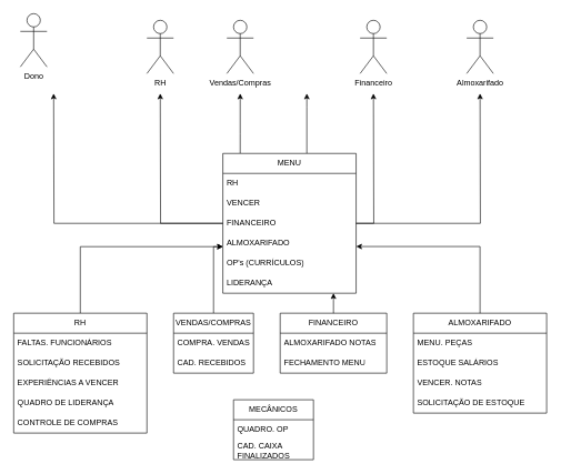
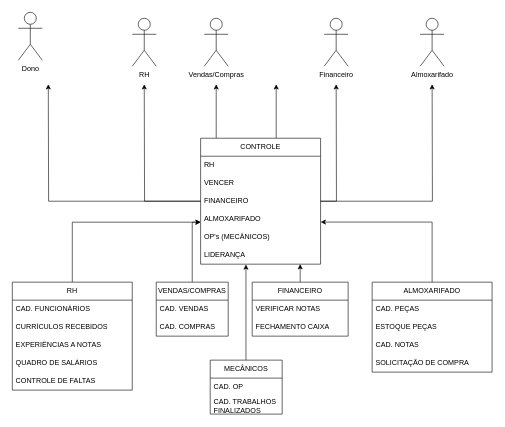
  <mxCell id="0" />
  <mxCell id="1" parent="0" />
  <mxCell id="2" value="Dono" style="shape=umlActor;verticalLabelPosition=bottom;verticalAlign=top;html=1;outlineConnect=0;" vertex="1" parent="1"><mxGeometry x="30" y="20" width="40" height="80" as="geometry" /></mxCell>
  <mxCell id="3" value="RH" style="shape=umlActor;verticalLabelPosition=bottom;verticalAlign=top;html=1;outlineConnect=0;" vertex="1" parent="1"><mxGeometry x="220" width="40" height="80" as="geometry" y="30" /></mxCell>
  <mxCell id="4" value="Vendas/Compras" style="shape=umlActor;verticalLabelPosition=bottom;verticalAlign=top;html=1;outlineConnect=0;" vertex="1" parent="1"><mxGeometry x="340" width="40" height="80" as="geometry" y="30" /></mxCell>
  <mxCell id="5" value="Almoxarifado" style="shape=umlActor;verticalLabelPosition=bottom;verticalAlign=top;html=1;outlineConnect=0;" vertex="1" parent="1"><mxGeometry x="700" width="40" height="80" as="geometry" y="30" /></mxCell>
  <mxCell id="6" style="edgeStyle=orthogonalEdgeStyle;rounded=0;orthogonalLoop=1;jettySize=auto;html=1;" edge="1" parent="1" source="12"><mxGeometry relative="1" as="geometry"><mxPoint x="80" y="140" as="targetPoint" /></mxGeometry></mxCell>
  <mxCell id="7" style="edgeStyle=orthogonalEdgeStyle;rounded=0;orthogonalLoop=1;jettySize=auto;html=1;" edge="1" parent="1" source="12"><mxGeometry relative="1" as="geometry"><mxPoint x="240" y="140" as="targetPoint" /></mxGeometry></mxCell>
  <mxCell id="8" style="edgeStyle=orthogonalEdgeStyle;rounded=0;orthogonalLoop=1;jettySize=auto;html=1;" edge="1" parent="1" source="12"><mxGeometry relative="1" as="geometry"><mxPoint x="360" y="140" as="targetPoint" /><Array as="points"><mxPoint x="360" y="200" /><mxPoint x="360" y="200" /></Array></mxGeometry></mxCell>
  <mxCell id="9" style="edgeStyle=orthogonalEdgeStyle;rounded=0;orthogonalLoop=1;jettySize=auto;html=1;" edge="1" parent="1" source="12"><mxGeometry relative="1" as="geometry"><mxPoint x="560" y="140" as="targetPoint" /></mxGeometry></mxCell>
  <mxCell id="10" style="edgeStyle=orthogonalEdgeStyle;rounded=0;orthogonalLoop=1;jettySize=auto;html=1;" edge="1" parent="1" source="12"><mxGeometry relative="1" as="geometry"><mxPoint x="720" y="140" as="targetPoint" /></mxGeometry></mxCell>
  <mxCell id="11" style="edgeStyle=orthogonalEdgeStyle;rounded=0;orthogonalLoop=1;jettySize=auto;html=1;" edge="1" parent="1" source="12"><mxGeometry relative="1" as="geometry"><mxPoint x="460" y="140" as="targetPoint" /><Array as="points"><mxPoint x="460" y="160" /><mxPoint x="460" y="160" /></Array></mxGeometry></mxCell>
- <mxCell id="12" value="MENU" style="swimlane;fontStyle=0;childLayout=stackLayout;horizontal=1;startSize=30;horizontalStack=0;resizeParent=1;resizeParentMax=0;resizeLast=0;collapsible=1;marginBottom=0;whiteSpace=wrap;html=1;" vertex="1" parent="1"><mxGeometry x="334" y="230" width="200" height="210" as="geometry" /></mxCell>
+ <mxCell id="12" value="CONTROLE" style="swimlane;fontStyle=0;childLayout=stackLayout;horizontal=1;startSize=30;horizontalStack=0;resizeParent=1;resizeParentMax=0;resizeLast=0;collapsible=1;marginBottom=0;whiteSpace=wrap;html=1;" vertex="1" parent="1"><mxGeometry x="334" y="230" width="200" height="210" as="geometry" /></mxCell>
  <mxCell id="13" value="RH" style="text;strokeColor=none;fillColor=none;align=left;verticalAlign=middle;spacingLeft=4;spacingRight=4;overflow=hidden;points=[[0,0.5],[1,0.5]];portConstraint=eastwest;rotatable=0;whiteSpace=wrap;html=1;" vertex="1" parent="12"><mxGeometry y="30" width="200" height="30" as="geometry" /></mxCell>
  <mxCell id="14" value="VENCER" style="text;strokeColor=none;fillColor=none;align=left;verticalAlign=middle;spacingLeft=4;spacingRight=4;overflow=hidden;points=[[0,0.5],[1,0.5]];portConstraint=eastwest;rotatable=0;whiteSpace=wrap;html=1;" vertex="1" parent="12"><mxGeometry y="60" width="200" height="30" as="geometry" /></mxCell>
  <mxCell id="15" value="FINANCEIRO" style="text;strokeColor=none;fillColor=none;align=left;verticalAlign=middle;spacingLeft=4;spacingRight=4;overflow=hidden;points=[[0,0.5],[1,0.5]];portConstraint=eastwest;rotatable=0;whiteSpace=wrap;html=1;" vertex="1" parent="12"><mxGeometry y="90" width="200" height="30" as="geometry" /></mxCell>
  <mxCell id="16" value="ALMOXARIFADO" style="text;strokeColor=none;fillColor=none;align=left;verticalAlign=middle;spacingLeft=4;spacingRight=4;overflow=hidden;points=[[0,0.5],[1,0.5]];portConstraint=eastwest;rotatable=0;whiteSpace=wrap;html=1;" vertex="1" parent="12"><mxGeometry y="120" width="200" height="30" as="geometry" /></mxCell>
- <mxCell id="17" value="OP's (CURRÍCULOS)" style="text;strokeColor=none;fillColor=none;align=left;verticalAlign=middle;spacingLeft=4;spacingRight=4;overflow=hidden;points=[[0,0.5],[1,0.5]];portConstraint=eastwest;rotatable=0;whiteSpace=wrap;html=1;" vertex="1" parent="12"><mxGeometry y="150" width="200" height="30" as="geometry" /></mxCell>
+ <mxCell id="17" value="OP's (MECÂNICOS)" style="text;strokeColor=none;fillColor=none;align=left;verticalAlign=middle;spacingLeft=4;spacingRight=4;overflow=hidden;points=[[0,0.5],[1,0.5]];portConstraint=eastwest;rotatable=0;whiteSpace=wrap;html=1;" vertex="1" parent="12"><mxGeometry y="150" width="200" height="30" as="geometry" /></mxCell>
  <mxCell id="18" value="LIDERANÇA" style="text;strokeColor=none;fillColor=none;align=left;verticalAlign=middle;spacingLeft=4;spacingRight=4;overflow=hidden;points=[[0,0.5],[1,0.5]];portConstraint=eastwest;rotatable=0;whiteSpace=wrap;html=1;" vertex="1" parent="12"><mxGeometry y="180" width="200" height="30" as="geometry" /></mxCell>
  <mxCell id="19" value="Financeiro" style="shape=umlActor;verticalLabelPosition=bottom;verticalAlign=top;html=1;outlineConnect=0;" vertex="1" parent="1"><mxGeometry x="540" width="40" height="80" as="geometry" y="30" /></mxCell>
  <mxCell id="20" style="edgeStyle=orthogonalEdgeStyle;rounded=0;orthogonalLoop=1;jettySize=auto;html=1;" edge="1" parent="1" source="21" target="16"><mxGeometry relative="1" as="geometry"><Array as="points"><mxPoint x="120" y="370" /></Array></mxGeometry></mxCell>
  <mxCell id="21" value="RH" style="swimlane;fontStyle=0;childLayout=stackLayout;horizontal=1;startSize=30;horizontalStack=0;resizeParent=1;resizeParentMax=0;resizeLast=0;collapsible=1;marginBottom=0;whiteSpace=wrap;html=1;" vertex="1" parent="1"><mxGeometry y="470" width="200" height="180" as="geometry" x="20" /></mxCell>
- <mxCell id="22" value="FALTAS. FUNCIONÁRIOS" style="text;strokeColor=none;fillColor=none;align=left;verticalAlign=middle;spacingLeft=4;spacingRight=4;overflow=hidden;points=[[0,0.5],[1,0.5]];portConstraint=eastwest;rotatable=0;whiteSpace=wrap;html=1;" vertex="1" parent="21"><mxGeometry y="30" width="200" height="30" as="geometry" /></mxCell>
- <mxCell id="23" value="SOLICITAÇÃO RECEBIDOS" style="text;strokeColor=none;fillColor=none;align=left;verticalAlign=middle;spacingLeft=4;spacingRight=4;overflow=hidden;points=[[0,0.5],[1,0.5]];portConstraint=eastwest;rotatable=0;whiteSpace=wrap;html=1;" vertex="1" parent="21"><mxGeometry y="60" width="200" height="30" as="geometry" /></mxCell>
- <mxCell id="24" value="EXPERIÊNCIAS A VENCER" style="text;strokeColor=none;fillColor=none;align=left;verticalAlign=middle;spacingLeft=4;spacingRight=4;overflow=hidden;points=[[0,0.5],[1,0.5]];portConstraint=eastwest;rotatable=0;whiteSpace=wrap;html=1;" vertex="1" parent="21"><mxGeometry y="90" width="200" height="30" as="geometry" /></mxCell>
- <mxCell id="25" value="QUADRO DE LIDERANÇA" style="text;strokeColor=none;fillColor=none;align=left;verticalAlign=middle;spacingLeft=4;spacingRight=4;overflow=hidden;points=[[0,0.5],[1,0.5]];portConstraint=eastwest;rotatable=0;whiteSpace=wrap;html=1;" vertex="1" parent="21"><mxGeometry y="120" width="200" height="30" as="geometry" /></mxCell>
- <mxCell id="26" value="CONTROLE DE COMPRAS" style="text;strokeColor=none;fillColor=none;align=left;verticalAlign=middle;spacingLeft=4;spacingRight=4;overflow=hidden;points=[[0,0.5],[1,0.5]];portConstraint=eastwest;rotatable=0;whiteSpace=wrap;html=1;" vertex="1" parent="21"><mxGeometry y="150" width="200" height="30" as="geometry" /></mxCell>
+ <mxCell id="22" value="CAD. FUNCIONÁRIOS" style="text;strokeColor=none;fillColor=none;align=left;verticalAlign=middle;spacingLeft=4;spacingRight=4;overflow=hidden;points=[[0,0.5],[1,0.5]];portConstraint=eastwest;rotatable=0;whiteSpace=wrap;html=1;" vertex="1" parent="21"><mxGeometry y="30" width="200" height="30" as="geometry" /></mxCell>
+ <mxCell id="23" value="CURRÍCULOS RECEBIDOS" style="text;strokeColor=none;fillColor=none;align=left;verticalAlign=middle;spacingLeft=4;spacingRight=4;overflow=hidden;points=[[0,0.5],[1,0.5]];portConstraint=eastwest;rotatable=0;whiteSpace=wrap;html=1;" vertex="1" parent="21"><mxGeometry y="60" width="200" height="30" as="geometry" /></mxCell>
+ <mxCell id="24" value="EXPERIÊNCIAS A NOTAS" style="text;strokeColor=none;fillColor=none;align=left;verticalAlign=middle;spacingLeft=4;spacingRight=4;overflow=hidden;points=[[0,0.5],[1,0.5]];portConstraint=eastwest;rotatable=0;whiteSpace=wrap;html=1;" vertex="1" parent="21"><mxGeometry y="90" width="200" height="30" as="geometry" /></mxCell>
+ <mxCell id="25" value="QUADRO DE SALÁRIOS" style="text;strokeColor=none;fillColor=none;align=left;verticalAlign=middle;spacingLeft=4;spacingRight=4;overflow=hidden;points=[[0,0.5],[1,0.5]];portConstraint=eastwest;rotatable=0;whiteSpace=wrap;html=1;" vertex="1" parent="21"><mxGeometry y="120" width="200" height="30" as="geometry" /></mxCell>
+ <mxCell id="26" value="CONTROLE DE FALTAS" style="text;strokeColor=none;fillColor=none;align=left;verticalAlign=middle;spacingLeft=4;spacingRight=4;overflow=hidden;points=[[0,0.5],[1,0.5]];portConstraint=eastwest;rotatable=0;whiteSpace=wrap;html=1;" vertex="1" parent="21"><mxGeometry y="150" width="200" height="30" as="geometry" /></mxCell>
  <mxCell id="27" style="edgeStyle=orthogonalEdgeStyle;rounded=0;orthogonalLoop=1;jettySize=auto;html=1;" edge="1" parent="1" source="28" target="16"><mxGeometry relative="1" as="geometry"><Array as="points"><mxPoint x="320" y="370" /></Array></mxGeometry></mxCell>
  <mxCell id="28" value="VENDAS/COMPRAS" style="swimlane;fontStyle=0;childLayout=stackLayout;horizontal=1;startSize=30;horizontalStack=0;resizeParent=1;resizeParentMax=0;resizeLast=0;collapsible=1;marginBottom=0;whiteSpace=wrap;html=1;" vertex="1" parent="1"><mxGeometry x="260" y="470" width="120" height="90" as="geometry" /></mxCell>
- <mxCell id="29" value="COMPRA. VENDAS" style="text;strokeColor=none;fillColor=none;align=left;verticalAlign=middle;spacingLeft=4;spacingRight=4;overflow=hidden;points=[[0,0.5],[1,0.5]];portConstraint=eastwest;rotatable=0;whiteSpace=wrap;html=1;" vertex="1" parent="28"><mxGeometry y="30" width="120" height="30" as="geometry" /></mxCell>
- <mxCell id="30" value="CAD. RECEBIDOS" style="text;strokeColor=none;fillColor=none;align=left;verticalAlign=middle;spacingLeft=4;spacingRight=4;overflow=hidden;points=[[0,0.5],[1,0.5]];portConstraint=eastwest;rotatable=0;whiteSpace=wrap;html=1;" vertex="1" parent="28"><mxGeometry y="60" width="120" height="30" as="geometry" /></mxCell>
+ <mxCell id="29" value="CAD. VENDAS" style="text;strokeColor=none;fillColor=none;align=left;verticalAlign=middle;spacingLeft=4;spacingRight=4;overflow=hidden;points=[[0,0.5],[1,0.5]];portConstraint=eastwest;rotatable=0;whiteSpace=wrap;html=1;" vertex="1" parent="28"><mxGeometry y="30" width="120" height="30" as="geometry" /></mxCell>
+ <mxCell id="30" value="CAD. COMPRAS" style="text;strokeColor=none;fillColor=none;align=left;verticalAlign=middle;spacingLeft=4;spacingRight=4;overflow=hidden;points=[[0,0.5],[1,0.5]];portConstraint=eastwest;rotatable=0;whiteSpace=wrap;html=1;" vertex="1" parent="28"><mxGeometry y="60" width="120" height="30" as="geometry" /></mxCell>
  <mxCell id="31" value="FINANCEIRO" style="swimlane;fontStyle=0;childLayout=stackLayout;horizontal=1;startSize=30;horizontalStack=0;resizeParent=1;resizeParentMax=0;resizeLast=0;collapsible=1;marginBottom=0;whiteSpace=wrap;html=1;" vertex="1" parent="1"><mxGeometry x="420" y="470" width="160" height="90" as="geometry" /></mxCell>
- <mxCell id="32" value="ALMOXARIFADO NOTAS" style="text;strokeColor=none;fillColor=none;align=left;verticalAlign=middle;spacingLeft=4;spacingRight=4;overflow=hidden;points=[[0,0.5],[1,0.5]];portConstraint=eastwest;rotatable=0;whiteSpace=wrap;html=1;" vertex="1" parent="31"><mxGeometry y="30" width="160" height="30" as="geometry" /></mxCell>
- <mxCell id="33" value="FECHAMENTO MENU" style="text;strokeColor=none;fillColor=none;align=left;verticalAlign=middle;spacingLeft=4;spacingRight=4;overflow=hidden;points=[[0,0.5],[1,0.5]];portConstraint=eastwest;rotatable=0;whiteSpace=wrap;html=1;" vertex="1" parent="31"><mxGeometry y="60" width="160" height="30" as="geometry" /></mxCell>
+ <mxCell id="32" value="VERIFICAR NOTAS" style="text;strokeColor=none;fillColor=none;align=left;verticalAlign=middle;spacingLeft=4;spacingRight=4;overflow=hidden;points=[[0,0.5],[1,0.5]];portConstraint=eastwest;rotatable=0;whiteSpace=wrap;html=1;" vertex="1" parent="31"><mxGeometry y="30" width="160" height="30" as="geometry" /></mxCell>
+ <mxCell id="33" value="FECHAMENTO CAIXA" style="text;strokeColor=none;fillColor=none;align=left;verticalAlign=middle;spacingLeft=4;spacingRight=4;overflow=hidden;points=[[0,0.5],[1,0.5]];portConstraint=eastwest;rotatable=0;whiteSpace=wrap;html=1;" vertex="1" parent="31"><mxGeometry y="60" width="160" height="30" as="geometry" /></mxCell>
  <mxCell id="34" value="ALMOXARIFADO" style="swimlane;fontStyle=0;childLayout=stackLayout;horizontal=1;startSize=30;horizontalStack=0;resizeParent=1;resizeParentMax=0;resizeLast=0;collapsible=1;marginBottom=0;whiteSpace=wrap;html=1;" vertex="1" parent="1"><mxGeometry x="620" y="470" width="200" height="150" as="geometry" /></mxCell>
- <mxCell id="35" value="MENU. PEÇAS" style="text;strokeColor=none;fillColor=none;align=left;verticalAlign=middle;spacingLeft=4;spacingRight=4;overflow=hidden;points=[[0,0.5],[1,0.5]];portConstraint=eastwest;rotatable=0;whiteSpace=wrap;html=1;" vertex="1" parent="34"><mxGeometry y="30" width="200" height="30" as="geometry" /></mxCell>
- <mxCell id="36" value="ESTOQUE SALÁRIOS" style="text;strokeColor=none;fillColor=none;align=left;verticalAlign=middle;spacingLeft=4;spacingRight=4;overflow=hidden;points=[[0,0.5],[1,0.5]];portConstraint=eastwest;rotatable=0;whiteSpace=wrap;html=1;" vertex="1" parent="34"><mxGeometry y="60" width="200" height="30" as="geometry" /></mxCell>
- <mxCell id="37" value="VENCER. NOTAS" style="text;strokeColor=none;fillColor=none;align=left;verticalAlign=middle;spacingLeft=4;spacingRight=4;overflow=hidden;points=[[0,0.5],[1,0.5]];portConstraint=eastwest;rotatable=0;whiteSpace=wrap;html=1;" vertex="1" parent="34"><mxGeometry y="90" width="200" height="30" as="geometry" /></mxCell>
- <mxCell id="38" value="SOLICITAÇÃO DE ESTOQUE" style="text;strokeColor=none;fillColor=none;align=left;verticalAlign=middle;spacingLeft=4;spacingRight=4;overflow=hidden;points=[[0,0.5],[1,0.5]];portConstraint=eastwest;rotatable=0;whiteSpace=wrap;html=1;" vertex="1" parent="34"><mxGeometry y="120" width="200" height="30" as="geometry" /></mxCell>
+ <mxCell id="35" value="CAD. PEÇAS" style="text;strokeColor=none;fillColor=none;align=left;verticalAlign=middle;spacingLeft=4;spacingRight=4;overflow=hidden;points=[[0,0.5],[1,0.5]];portConstraint=eastwest;rotatable=0;whiteSpace=wrap;html=1;" vertex="1" parent="34"><mxGeometry y="30" width="200" height="30" as="geometry" /></mxCell>
+ <mxCell id="36" value="ESTOQUE PEÇAS" style="text;strokeColor=none;fillColor=none;align=left;verticalAlign=middle;spacingLeft=4;spacingRight=4;overflow=hidden;points=[[0,0.5],[1,0.5]];portConstraint=eastwest;rotatable=0;whiteSpace=wrap;html=1;" vertex="1" parent="34"><mxGeometry y="60" width="200" height="30" as="geometry" /></mxCell>
+ <mxCell id="37" value="CAD. NOTAS" style="text;strokeColor=none;fillColor=none;align=left;verticalAlign=middle;spacingLeft=4;spacingRight=4;overflow=hidden;points=[[0,0.5],[1,0.5]];portConstraint=eastwest;rotatable=0;whiteSpace=wrap;html=1;" vertex="1" parent="34"><mxGeometry y="90" width="200" height="30" as="geometry" /></mxCell>
+ <mxCell id="38" value="SOLICITAÇÃO DE COMPRA" style="text;strokeColor=none;fillColor=none;align=left;verticalAlign=middle;spacingLeft=4;spacingRight=4;overflow=hidden;points=[[0,0.5],[1,0.5]];portConstraint=eastwest;rotatable=0;whiteSpace=wrap;html=1;" vertex="1" parent="34"><mxGeometry y="120" width="200" height="30" as="geometry" /></mxCell>
  <mxCell id="39" style="edgeStyle=orthogonalEdgeStyle;rounded=0;orthogonalLoop=1;jettySize=auto;html=1;entryX=1.001;entryY=0.66;entryDx=0;entryDy=0;entryPerimeter=0;" edge="1" parent="1" source="34" target="16"><mxGeometry relative="1" as="geometry" /></mxCell>
  <mxCell id="40" style="edgeStyle=orthogonalEdgeStyle;rounded=0;orthogonalLoop=1;jettySize=auto;html=1;" edge="1" parent="1" source="31"><mxGeometry relative="1" as="geometry"><mxPoint x="500" y="440" as="targetPoint" /></mxGeometry></mxCell>
  <mxCell id="41" value="MECÂNICOS" style="swimlane;fontStyle=0;childLayout=stackLayout;horizontal=1;startSize=30;horizontalStack=0;resizeParent=1;resizeParentMax=0;resizeLast=0;collapsible=1;marginBottom=0;whiteSpace=wrap;html=1;" vertex="1" parent="1"><mxGeometry x="350" y="600" width="120" height="90" as="geometry" /></mxCell>
- <mxCell id="42" value="QUADRO. OP" style="text;strokeColor=none;fillColor=none;align=left;verticalAlign=middle;spacingLeft=4;spacingRight=4;overflow=hidden;points=[[0,0.5],[1,0.5]];portConstraint=eastwest;rotatable=0;whiteSpace=wrap;html=1;" vertex="1" parent="41"><mxGeometry y="30" width="120" height="30" as="geometry" /></mxCell>
- <mxCell id="43" value="CAD. CAIXA FINALIZADOS" style="text;strokeColor=none;fillColor=none;align=left;verticalAlign=middle;spacingLeft=4;spacingRight=4;overflow=hidden;points=[[0,0.5],[1,0.5]];portConstraint=eastwest;rotatable=0;whiteSpace=wrap;html=1;" vertex="1" parent="41"><mxGeometry y="60" width="120" height="30" as="geometry" /></mxCell>
+ <mxCell id="42" value="CAD. OP" style="text;strokeColor=none;fillColor=none;align=left;verticalAlign=middle;spacingLeft=4;spacingRight=4;overflow=hidden;points=[[0,0.5],[1,0.5]];portConstraint=eastwest;rotatable=0;whiteSpace=wrap;html=1;" vertex="1" parent="41"><mxGeometry y="30" width="120" height="30" as="geometry" /></mxCell>
+ <mxCell id="43" value="CAD. TRABALHOS FINALIZADOS" style="text;strokeColor=none;fillColor=none;align=left;verticalAlign=middle;spacingLeft=4;spacingRight=4;overflow=hidden;points=[[0,0.5],[1,0.5]];portConstraint=eastwest;rotatable=0;whiteSpace=wrap;html=1;" vertex="1" parent="41"><mxGeometry y="60" width="120" height="30" as="geometry" /></mxCell>
+ <mxCell id="44" style="edgeStyle=orthogonalEdgeStyle;rounded=0;orthogonalLoop=1;jettySize=auto;html=1;entryX=0.378;entryY=1.017;entryDx=0;entryDy=0;entryPerimeter=0;" edge="1" parent="1" source="41" target="18"><mxGeometry relative="1" as="geometry"><mxPoint x="430" y="450" as="targetPoint" /><Array as="points"><mxPoint x="410" y="440" /></Array></mxGeometry></mxCell>
